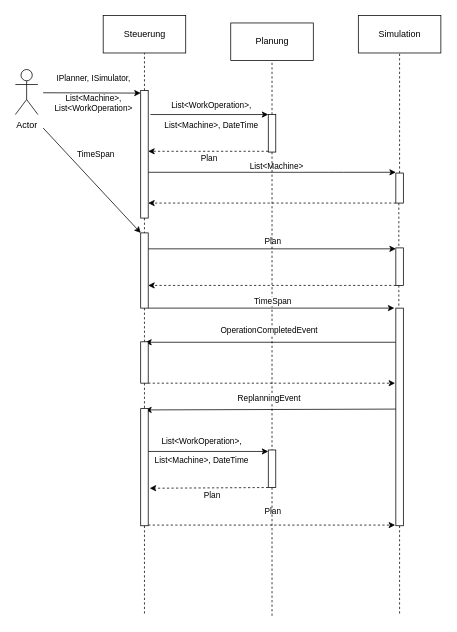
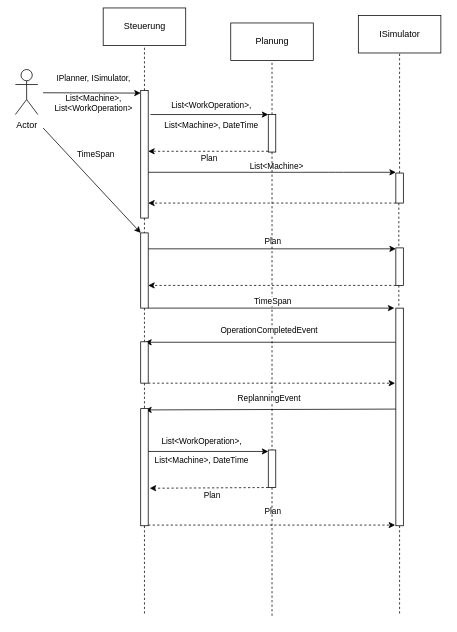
  <mxCell id="0" />
  <mxCell id="1" parent="0" />
- <mxCell id="2" value="Simulation" style="html=1;" parent="1" vertex="1"><mxGeometry x="477" y="20" width="110" height="50" as="geometry" /></mxCell>
- <mxCell id="3" value="Steuerung" style="html=1;" parent="1" vertex="1"><mxGeometry x="137" y="20" width="110" height="50" as="geometry" /></mxCell>
+ <mxCell id="2" value="ISimulator" style="html=1;" parent="1" vertex="1"><mxGeometry x="477" y="20" width="110" height="50" as="geometry" /></mxCell>
+ <mxCell id="3" value="Steuerung" style="html=1;" parent="1" vertex="1"><mxGeometry x="137" y="10" width="110" height="50" as="geometry" /></mxCell>
  <mxCell id="4" value="Planung" style="html=1;" parent="1" vertex="1"><mxGeometry x="307" y="30" width="110" height="50" as="geometry" /></mxCell>
  <mxCell id="5" style="edgeStyle=none;html=1;entryX=0.5;entryY=1;entryDx=0;entryDy=0;endArrow=none;endFill=0;dashed=1;" parent="1" source="13" target="3" edge="1"><mxGeometry relative="1" as="geometry" /></mxCell>
  <mxCell id="6" style="edgeStyle=none;html=1;entryX=-0.3;entryY=0.25;entryDx=0;entryDy=0;entryPerimeter=0;endArrow=classic;endFill=1;" parent="1" edge="1"><mxGeometry relative="1" as="geometry"><mxPoint x="200" y="152.04" as="sourcePoint" /><mxPoint x="357" y="152.04" as="targetPoint" /></mxGeometry></mxCell>
  <mxCell id="7" value="List&amp;lt;WorkOperation&amp;gt;, &lt;br&gt;&lt;br&gt;List&amp;lt;Machine&amp;gt;, DateTime" style="edgeLabel;html=1;align=center;verticalAlign=middle;resizable=0;points=[];labelBackgroundColor=none;" parent="6" vertex="1" connectable="0"><mxGeometry x="-0.389" y="-3" relative="1" as="geometry"><mxPoint x="32" y="-3" as="offset" /></mxGeometry></mxCell>
  <mxCell id="8" style="edgeStyle=none;html=1;endArrow=classic;endFill=1;" parent="1" source="13" edge="1"><mxGeometry relative="1" as="geometry"><mxPoint x="527" y="229" as="targetPoint" /><Array as="points"><mxPoint x="447" y="229" /></Array></mxGeometry></mxCell>
  <mxCell id="9" value="List&amp;lt;Machine&amp;gt;" style="edgeLabel;html=1;align=center;verticalAlign=middle;resizable=0;points=[];" parent="8" vertex="1" connectable="0"><mxGeometry x="0.687" y="-2" relative="1" as="geometry"><mxPoint x="-108" y="-11" as="offset" /></mxGeometry></mxCell>
  <mxCell id="10" style="edgeStyle=none;html=1;entryX=0;entryY=0.025;entryDx=0;entryDy=0;entryPerimeter=0;endArrow=classic;endFill=1;" parent="1" target="30" edge="1"><mxGeometry relative="1" as="geometry"><mxPoint x="197" y="331" as="sourcePoint" /></mxGeometry></mxCell>
  <mxCell id="11" value="Plan" style="edgeLabel;html=1;align=center;verticalAlign=middle;resizable=0;points=[];" parent="10" vertex="1" connectable="0"><mxGeometry x="-0.067" y="4" relative="1" as="geometry"><mxPoint x="11" y="-7" as="offset" /></mxGeometry></mxCell>
  <mxCell id="12" style="edgeStyle=none;html=1;dashed=1;endArrow=none;endFill=0;" parent="1" source="13" target="34" edge="1"><mxGeometry relative="1" as="geometry" /></mxCell>
  <mxCell id="13" value="" style="html=1;points=[];perimeter=orthogonalPerimeter;" parent="1" vertex="1"><mxGeometry x="187" y="120" width="10" height="170" as="geometry" /></mxCell>
  <mxCell id="14" style="edgeStyle=none;html=1;entryX=0.5;entryY=1;entryDx=0;entryDy=0;dashed=1;endArrow=none;endFill=0;" parent="1" source="18" target="4" edge="1"><mxGeometry relative="1" as="geometry" /></mxCell>
  <mxCell id="15" style="edgeStyle=none;html=1;entryX=1;entryY=0.544;entryDx=0;entryDy=0;entryPerimeter=0;endArrow=classic;endFill=1;dashed=1;" parent="1" source="18" edge="1"><mxGeometry relative="1" as="geometry"><mxPoint x="197" y="201" as="targetPoint" /></mxGeometry></mxCell>
  <mxCell id="16" value="Plan" style="edgeLabel;html=1;align=center;verticalAlign=middle;resizable=0;points=[];" parent="15" vertex="1" connectable="0"><mxGeometry x="-0.429" y="2" relative="1" as="geometry"><mxPoint x="-34" y="7" as="offset" /></mxGeometry></mxCell>
  <mxCell id="17" style="edgeStyle=none;html=1;dashed=1;endArrow=none;endFill=0;" parent="1" source="18" edge="1"><mxGeometry relative="1" as="geometry"><mxPoint x="362" y="600" as="targetPoint" /></mxGeometry></mxCell>
  <mxCell id="18" value="" style="html=1;points=[];perimeter=orthogonalPerimeter;" parent="1" vertex="1"><mxGeometry x="357" y="152.04" width="10" height="50" as="geometry" /></mxCell>
  <mxCell id="19" style="edgeStyle=none;html=1;entryX=0.5;entryY=1;entryDx=0;entryDy=0;dashed=1;endArrow=none;endFill=0;" parent="1" source="22" target="2" edge="1"><mxGeometry relative="1" as="geometry" /></mxCell>
  <mxCell id="20" style="edgeStyle=none;html=1;endArrow=classic;endFill=1;dashed=1;" parent="1" source="22" target="13" edge="1"><mxGeometry relative="1" as="geometry"><Array as="points"><mxPoint x="287" y="270" /></Array></mxGeometry></mxCell>
  <mxCell id="21" style="edgeStyle=none;html=1;entryX=0.4;entryY=0.025;entryDx=0;entryDy=0;entryPerimeter=0;dashed=1;endArrow=none;endFill=0;" parent="1" source="22" target="30" edge="1"><mxGeometry relative="1" as="geometry" /></mxCell>
  <mxCell id="22" value="" style="html=1;points=[];perimeter=orthogonalPerimeter;" parent="1" vertex="1"><mxGeometry x="527" y="230" width="10" height="40" as="geometry" /></mxCell>
  <mxCell id="23" style="edgeStyle=none;html=1;entryX=-0.3;entryY=0.238;entryDx=0;entryDy=0;entryPerimeter=0;" parent="1" edge="1"><mxGeometry relative="1" as="geometry"><mxPoint x="57" y="123" as="sourcePoint" /><mxPoint x="187" y="123.46" as="targetPoint" /></mxGeometry></mxCell>
  <mxCell id="24" value="IPlanner, ISimulator, &lt;br&gt;&lt;br&gt;List&amp;lt;Machine&amp;gt;, &lt;br&gt;List&amp;lt;WorkOperation&amp;gt;" style="edgeLabel;html=1;align=center;verticalAlign=middle;resizable=0;points=[];labelBackgroundColor=none;" parent="23" vertex="1" connectable="0"><mxGeometry x="-0.183" y="-1" relative="1" as="geometry"><mxPoint x="14" y="-1" as="offset" /></mxGeometry></mxCell>
  <mxCell id="25" style="edgeStyle=none;html=1;endArrow=classic;endFill=1;" parent="1" target="34" edge="1"><mxGeometry relative="1" as="geometry"><mxPoint x="57" y="170" as="sourcePoint" /></mxGeometry></mxCell>
  <mxCell id="26" value="TimeSpan" style="edgeLabel;html=1;align=center;verticalAlign=middle;resizable=0;points=[];" parent="25" vertex="1" connectable="0"><mxGeometry x="0.126" relative="1" as="geometry"><mxPoint x="-3" y="-44" as="offset" /></mxGeometry></mxCell>
  <mxCell id="27" value="Actor" style="shape=umlActor;verticalLabelPosition=bottom;verticalAlign=top;html=1;" parent="1" vertex="1"><mxGeometry x="20" y="92.04" width="30" height="60" as="geometry" /></mxCell>
  <mxCell id="28" style="edgeStyle=none;html=1;endArrow=classic;endFill=1;dashed=1;" parent="1" source="30" edge="1"><mxGeometry relative="1" as="geometry"><mxPoint x="197" y="379.75" as="targetPoint" /></mxGeometry></mxCell>
  <mxCell id="29" style="edgeStyle=none;html=1;entryX=0.4;entryY=0.003;entryDx=0;entryDy=0;entryPerimeter=0;dashed=1;endArrow=none;endFill=0;" parent="1" source="30" target="38" edge="1"><mxGeometry relative="1" as="geometry" /></mxCell>
  <mxCell id="30" value="" style="html=1;points=[];perimeter=orthogonalPerimeter;" parent="1" vertex="1"><mxGeometry x="527" y="329.75" width="10" height="50" as="geometry" /></mxCell>
  <mxCell id="31" style="edgeStyle=none;html=1;entryX=-0.2;entryY=0;entryDx=0;entryDy=0;entryPerimeter=0;endArrow=classic;endFill=1;" parent="1" source="34" target="38" edge="1"><mxGeometry relative="1" as="geometry" /></mxCell>
  <mxCell id="32" value="TimeSpan" style="edgeLabel;html=1;align=center;verticalAlign=middle;resizable=0;points=[];" parent="31" vertex="1" connectable="0"><mxGeometry x="0.171" y="2" relative="1" as="geometry"><mxPoint x="-27" y="-8" as="offset" /></mxGeometry></mxCell>
  <mxCell id="33" style="edgeStyle=none;html=1;dashed=1;endArrow=none;endFill=0;" parent="1" source="34" target="41" edge="1"><mxGeometry relative="1" as="geometry" /></mxCell>
  <mxCell id="34" value="" style="html=1;points=[];perimeter=orthogonalPerimeter;" parent="1" vertex="1"><mxGeometry x="187" y="309.75" width="10" height="100.25" as="geometry" /></mxCell>
  <mxCell id="35" style="edgeStyle=none;html=1;entryX=0.6;entryY=0.011;entryDx=0;entryDy=0;entryPerimeter=0;endArrow=classic;endFill=1;" parent="1" source="38" target="41" edge="1"><mxGeometry relative="1" as="geometry" /></mxCell>
  <mxCell id="36" value="OperationCompletedEvent" style="edgeLabel;html=1;align=center;verticalAlign=middle;resizable=0;points=[];" parent="35" vertex="1" connectable="0"><mxGeometry x="-0.078" y="2" relative="1" as="geometry"><mxPoint x="-16" y="-18" as="offset" /></mxGeometry></mxCell>
  <mxCell id="37" style="edgeStyle=none;html=1;dashed=1;endArrow=none;endFill=0;" parent="1" source="38" edge="1"><mxGeometry relative="1" as="geometry"><mxPoint x="532" y="820" as="targetPoint" /></mxGeometry></mxCell>
  <mxCell id="38" value="" style="html=1;points=[];perimeter=orthogonalPerimeter;" parent="1" vertex="1"><mxGeometry x="527" y="410" width="10" height="290" as="geometry" /></mxCell>
  <mxCell id="39" style="edgeStyle=none;html=1;entryX=-0.1;entryY=0.345;entryDx=0;entryDy=0;entryPerimeter=0;dashed=1;endArrow=classic;endFill=1;" parent="1" source="41" target="38" edge="1"><mxGeometry relative="1" as="geometry" /></mxCell>
  <mxCell id="40" style="edgeStyle=none;html=1;dashed=1;endArrow=none;endFill=0;" parent="1" source="41" target="48" edge="1"><mxGeometry relative="1" as="geometry" /></mxCell>
  <mxCell id="41" value="" style="html=1;points=[];perimeter=orthogonalPerimeter;" parent="1" vertex="1"><mxGeometry x="187" y="454.88" width="10" height="55.12" as="geometry" /></mxCell>
  <mxCell id="42" style="edgeStyle=none;html=1;entryX=0.6;entryY=0.011;entryDx=0;entryDy=0;entryPerimeter=0;endArrow=classic;endFill=1;" parent="1" target="48" edge="1"><mxGeometry relative="1" as="geometry"><mxPoint x="527" y="544.546" as="sourcePoint" /></mxGeometry></mxCell>
  <mxCell id="43" value="ReplanningEvent" style="edgeLabel;html=1;align=center;verticalAlign=middle;resizable=0;points=[];" parent="42" vertex="1" connectable="0"><mxGeometry x="-0.078" y="2" relative="1" as="geometry"><mxPoint x="-16" y="-18" as="offset" /></mxGeometry></mxCell>
  <mxCell id="44" style="edgeStyle=none;html=1;endArrow=classic;endFill=1;entryX=0;entryY=0.039;entryDx=0;entryDy=0;entryPerimeter=0;" parent="1" source="48" target="52" edge="1"><mxGeometry relative="1" as="geometry"><mxPoint x="347" y="600" as="targetPoint" /></mxGeometry></mxCell>
  <mxCell id="45" style="edgeStyle=none;html=1;entryX=-0.1;entryY=0.997;entryDx=0;entryDy=0;entryPerimeter=0;dashed=1;endArrow=classic;endFill=1;" parent="1" source="48" target="38" edge="1"><mxGeometry relative="1" as="geometry" /></mxCell>
  <mxCell id="46" value="Plan" style="edgeLabel;html=1;align=center;verticalAlign=middle;resizable=0;points=[];" parent="45" vertex="1" connectable="0"><mxGeometry x="0.179" relative="1" as="geometry"><mxPoint x="-29" y="-19" as="offset" /></mxGeometry></mxCell>
  <mxCell id="47" style="edgeStyle=none;html=1;dashed=1;endArrow=none;endFill=0;" parent="1" source="48" edge="1"><mxGeometry relative="1" as="geometry"><mxPoint x="192" y="820" as="targetPoint" /></mxGeometry></mxCell>
  <mxCell id="48" value="" style="html=1;points=[];perimeter=orthogonalPerimeter;" parent="1" vertex="1"><mxGeometry x="187" y="543.94" width="10" height="156.06" as="geometry" /></mxCell>
  <mxCell id="49" style="edgeStyle=none;html=1;entryX=1.2;entryY=0.68;entryDx=0;entryDy=0;entryPerimeter=0;endArrow=classic;endFill=1;dashed=1;" parent="1" source="52" target="48" edge="1"><mxGeometry relative="1" as="geometry" /></mxCell>
  <mxCell id="50" value="Plan" style="edgeLabel;html=1;align=center;verticalAlign=middle;resizable=0;points=[];" parent="49" vertex="1" connectable="0"><mxGeometry x="0.162" y="1" relative="1" as="geometry"><mxPoint x="16" y="9" as="offset" /></mxGeometry></mxCell>
  <mxCell id="51" style="edgeStyle=none;html=1;dashed=1;endArrow=none;endFill=0;" parent="1" source="52" edge="1"><mxGeometry relative="1" as="geometry"><mxPoint x="362" y="820" as="targetPoint" /></mxGeometry></mxCell>
  <mxCell id="52" value="" style="html=1;points=[];perimeter=orthogonalPerimeter;" parent="1" vertex="1"><mxGeometry x="357" y="599.06" width="10" height="50" as="geometry" /></mxCell>
  <mxCell id="53" value="List&amp;lt;WorkOperation&amp;gt;, &lt;br&gt;&lt;br&gt;List&amp;lt;Machine&amp;gt;, DateTime" style="edgeLabel;html=1;align=center;verticalAlign=middle;resizable=0;points=[];labelBackgroundColor=none;" parent="1" vertex="1" connectable="0"><mxGeometry x="267" y="599.06" as="geometry" /></mxCell>
